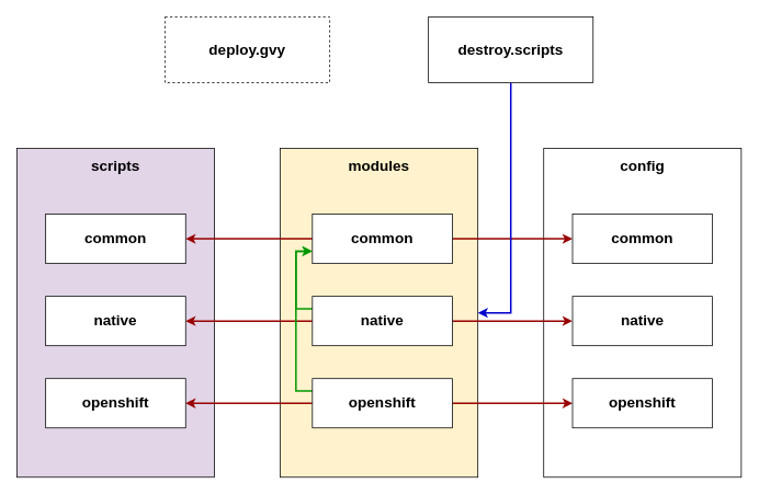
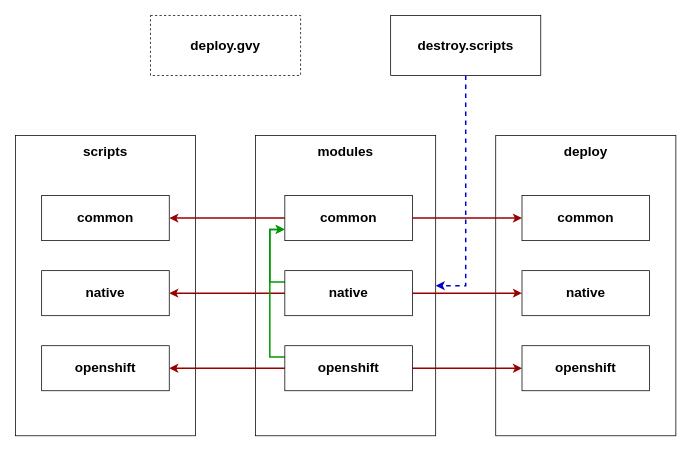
  <mxCell id="0" />
  <mxCell id="1" parent="0" />
- <mxCell id="2" value="scripts" style="rounded=0;whiteSpace=wrap;html=1;verticalAlign=top;fontSize=18;fontStyle=1;spacingTop=5;fillColor=#e1d5e7;" vertex="1" parent="1"><mxGeometry x="20" y="180" width="240" height="400" as="geometry" /></mxCell>
- <mxCell id="3" value="modules" style="rounded=0;whiteSpace=wrap;html=1;verticalAlign=top;fontSize=18;fontStyle=1;spacingTop=5;fillColor=#fff2cc;" vertex="1" parent="1"><mxGeometry x="340" y="180" width="240" height="400" as="geometry" /></mxCell>
- <mxCell id="4" value="config" style="rounded=0;whiteSpace=wrap;html=1;verticalAlign=top;fontSize=18;fontStyle=1;spacingTop=5;" vertex="1" parent="1"><mxGeometry x="660" y="180" width="240" height="400" as="geometry" /></mxCell>
+ <mxCell id="2" value="scripts" style="rounded=0;whiteSpace=wrap;html=1;verticalAlign=top;fontSize=18;fontStyle=1;spacingTop=5;" vertex="1" parent="1"><mxGeometry x="20" y="180" width="240" height="400" as="geometry" /></mxCell>
+ <mxCell id="3" value="modules" style="rounded=0;whiteSpace=wrap;html=1;verticalAlign=top;fontSize=18;fontStyle=1;spacingTop=5;" vertex="1" parent="1"><mxGeometry x="340" y="180" width="240" height="400" as="geometry" /></mxCell>
+ <mxCell id="4" value="deploy" style="rounded=0;whiteSpace=wrap;html=1;verticalAlign=top;fontSize=18;fontStyle=1;spacingTop=5;" vertex="1" parent="1"><mxGeometry x="660" y="180" width="240" height="400" as="geometry" /></mxCell>
  <mxCell id="5" value="common" style="rounded=0;whiteSpace=wrap;html=1;fontStyle=1;fontSize=18;" vertex="1" parent="1"><mxGeometry x="55" y="260" width="170" height="60" as="geometry" /></mxCell>
  <mxCell id="6" value="deploy.gvy" style="rounded=0;whiteSpace=wrap;html=1;fontSize=18;fontStyle=1;dashed=1;" vertex="1" parent="1"><mxGeometry x="200" y="20" width="200" height="80" as="geometry" /></mxCell>
  <mxCell id="7" style="edgeStyle=orthogonalEdgeStyle;rounded=0;orthogonalLoop=1;jettySize=auto;html=1;exitX=0;exitY=0.5;exitDx=0;exitDy=0;entryX=1;entryY=0.5;entryDx=0;entryDy=0;fontSize=18;strokeWidth=2;strokeColor=#990000;" edge="1" parent="1" source="9" target="5"><mxGeometry relative="1" as="geometry" /></mxCell>
  <mxCell id="8" style="edgeStyle=orthogonalEdgeStyle;rounded=0;orthogonalLoop=1;jettySize=auto;html=1;exitX=1;exitY=0.5;exitDx=0;exitDy=0;entryX=0;entryY=0.5;entryDx=0;entryDy=0;fontSize=18;strokeWidth=2;strokeColor=#990000;" edge="1" parent="1" source="9" target="10"><mxGeometry relative="1" as="geometry" /></mxCell>
  <mxCell id="9" value="common" style="rounded=0;whiteSpace=wrap;html=1;fontStyle=1;fontSize=18;" vertex="1" parent="1"><mxGeometry x="379" y="260" width="170" height="60" as="geometry" /></mxCell>
  <mxCell id="10" value="common" style="rounded=0;whiteSpace=wrap;html=1;fontStyle=1;fontSize=18;" vertex="1" parent="1"><mxGeometry x="695" y="260" width="170" height="60" as="geometry" /></mxCell>
  <mxCell id="11" value="native" style="rounded=0;whiteSpace=wrap;html=1;fontStyle=1;fontSize=18;" vertex="1" parent="1"><mxGeometry x="55" y="360" width="170" height="60" as="geometry" /></mxCell>
  <mxCell id="12" style="edgeStyle=orthogonalEdgeStyle;rounded=0;orthogonalLoop=1;jettySize=auto;html=1;exitX=0;exitY=0.5;exitDx=0;exitDy=0;entryX=1;entryY=0.5;entryDx=0;entryDy=0;fontSize=18;strokeWidth=2;strokeColor=#990000;" edge="1" parent="1" source="15" target="11"><mxGeometry relative="1" as="geometry" /></mxCell>
  <mxCell id="13" style="edgeStyle=orthogonalEdgeStyle;rounded=0;orthogonalLoop=1;jettySize=auto;html=1;exitX=1;exitY=0.5;exitDx=0;exitDy=0;entryX=0;entryY=0.5;entryDx=0;entryDy=0;fontSize=18;strokeWidth=2;strokeColor=#990000;" edge="1" parent="1" source="15" target="16"><mxGeometry relative="1" as="geometry" /></mxCell>
  <mxCell id="14" style="edgeStyle=orthogonalEdgeStyle;rounded=0;orthogonalLoop=1;jettySize=auto;html=1;exitX=0;exitY=0.25;exitDx=0;exitDy=0;entryX=0;entryY=0.75;entryDx=0;entryDy=0;fontSize=18;strokeColor=#009900;strokeWidth=2;" edge="1" parent="1" source="15" target="9"><mxGeometry relative="1" as="geometry" /></mxCell>
  <mxCell id="15" value="native" style="rounded=0;whiteSpace=wrap;html=1;fontStyle=1;fontSize=18;" vertex="1" parent="1"><mxGeometry x="379" y="360" width="170" height="60" as="geometry" /></mxCell>
  <mxCell id="16" value="native" style="rounded=0;whiteSpace=wrap;html=1;fontStyle=1;fontSize=18;" vertex="1" parent="1"><mxGeometry x="695" y="360" width="170" height="60" as="geometry" /></mxCell>
  <mxCell id="17" value="openshift" style="rounded=0;whiteSpace=wrap;html=1;fontStyle=1;fontSize=18;" vertex="1" parent="1"><mxGeometry x="55" y="460" width="170" height="60" as="geometry" /></mxCell>
  <mxCell id="18" style="edgeStyle=orthogonalEdgeStyle;rounded=0;orthogonalLoop=1;jettySize=auto;html=1;exitX=1;exitY=0.5;exitDx=0;exitDy=0;entryX=0;entryY=0.5;entryDx=0;entryDy=0;fontSize=18;strokeWidth=2;strokeColor=#990000;" edge="1" parent="1" source="21" target="22"><mxGeometry relative="1" as="geometry" /></mxCell>
  <mxCell id="19" style="edgeStyle=orthogonalEdgeStyle;rounded=0;orthogonalLoop=1;jettySize=auto;html=1;exitX=0;exitY=0.5;exitDx=0;exitDy=0;entryX=1;entryY=0.5;entryDx=0;entryDy=0;fontSize=18;strokeWidth=2;strokeColor=#990000;" edge="1" parent="1" source="21" target="17"><mxGeometry relative="1" as="geometry" /></mxCell>
  <mxCell id="20" style="edgeStyle=orthogonalEdgeStyle;rounded=0;orthogonalLoop=1;jettySize=auto;html=1;exitX=0;exitY=0.25;exitDx=0;exitDy=0;fontSize=18;entryX=0;entryY=0.75;entryDx=0;entryDy=0;strokeColor=#009900;strokeWidth=2;" edge="1" parent="1" source="21" target="9"><mxGeometry relative="1" as="geometry"><mxPoint x="378.833" y="290" as="targetPoint" /><Array as="points"><mxPoint x="359" y="475" /><mxPoint x="359" y="305" /></Array></mxGeometry></mxCell>
  <mxCell id="21" value="openshift" style="rounded=0;whiteSpace=wrap;html=1;fontStyle=1;fontSize=18;" vertex="1" parent="1"><mxGeometry x="379" y="460" width="170" height="60" as="geometry" /></mxCell>
  <mxCell id="22" value="openshift" style="rounded=0;whiteSpace=wrap;html=1;fontStyle=1;fontSize=18;" vertex="1" parent="1"><mxGeometry x="695" y="460" width="170" height="60" as="geometry" /></mxCell>
- <mxCell id="23" style="edgeStyle=orthogonalEdgeStyle;rounded=0;orthogonalLoop=1;jettySize=auto;html=1;exitX=0.5;exitY=1;exitDx=0;exitDy=0;entryX=1;entryY=0.5;entryDx=0;entryDy=0;fontSize=18;fontColor=#0000CC;strokeColor=#0000CC;strokeWidth=2;" edge="1" parent="1" source="24" target="3"><mxGeometry relative="1" as="geometry" /></mxCell>
+ <mxCell id="23" style="edgeStyle=orthogonalEdgeStyle;rounded=0;orthogonalLoop=1;jettySize=auto;html=1;exitX=0.5;exitY=1;exitDx=0;exitDy=0;entryX=1;entryY=0.5;entryDx=0;entryDy=0;fontSize=18;fontColor=#0000CC;strokeColor=#0000CC;strokeWidth=2;dashed=1;" edge="1" parent="1" source="24" target="3"><mxGeometry relative="1" as="geometry" /></mxCell>
  <mxCell id="24" value="destroy.scripts" style="rounded=0;whiteSpace=wrap;html=1;fontSize=18;fontStyle=1" vertex="1" parent="1"><mxGeometry x="520" y="20" width="200" height="80" as="geometry" /></mxCell>
